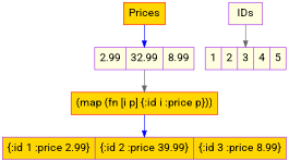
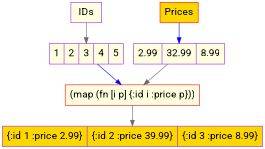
  digraph {
    fontname=Roboto
    rank=same
    node [color=purple fillcolor=lightyellow fontname=Roboto fontsize=18 shape=record style=filled]
    edge [color=gray40 fontname=Roboto]
    n1 [label="2.99|32.99|8.99"]
-   n2 [color=red fillcolor=gold label="(map (fn [i p] {:id i :price p}))" shape=box]
+   n2 [color=red label="(map (fn [i p] {:id i :price p}))" shape=box]
    n3 [fillcolor=gold label="\{:id 1 :price 2.99\}|\{:id 2 :price 39.99\}|\{:id 3 :price 8.99\}"]
    n4 [label="1|2|3|4|5"]
    n5 [label=IDs shape=box]
    n6 [color=red fillcolor=gold label=Prices shape=box]
    n1 -> n2
-   n2 -> n3 [color=blue]
+   n2 -> n3
+   n4 -> n2 [color=blue]
    n5 -> n4
    n6 -> n1 [color=blue]
  }
